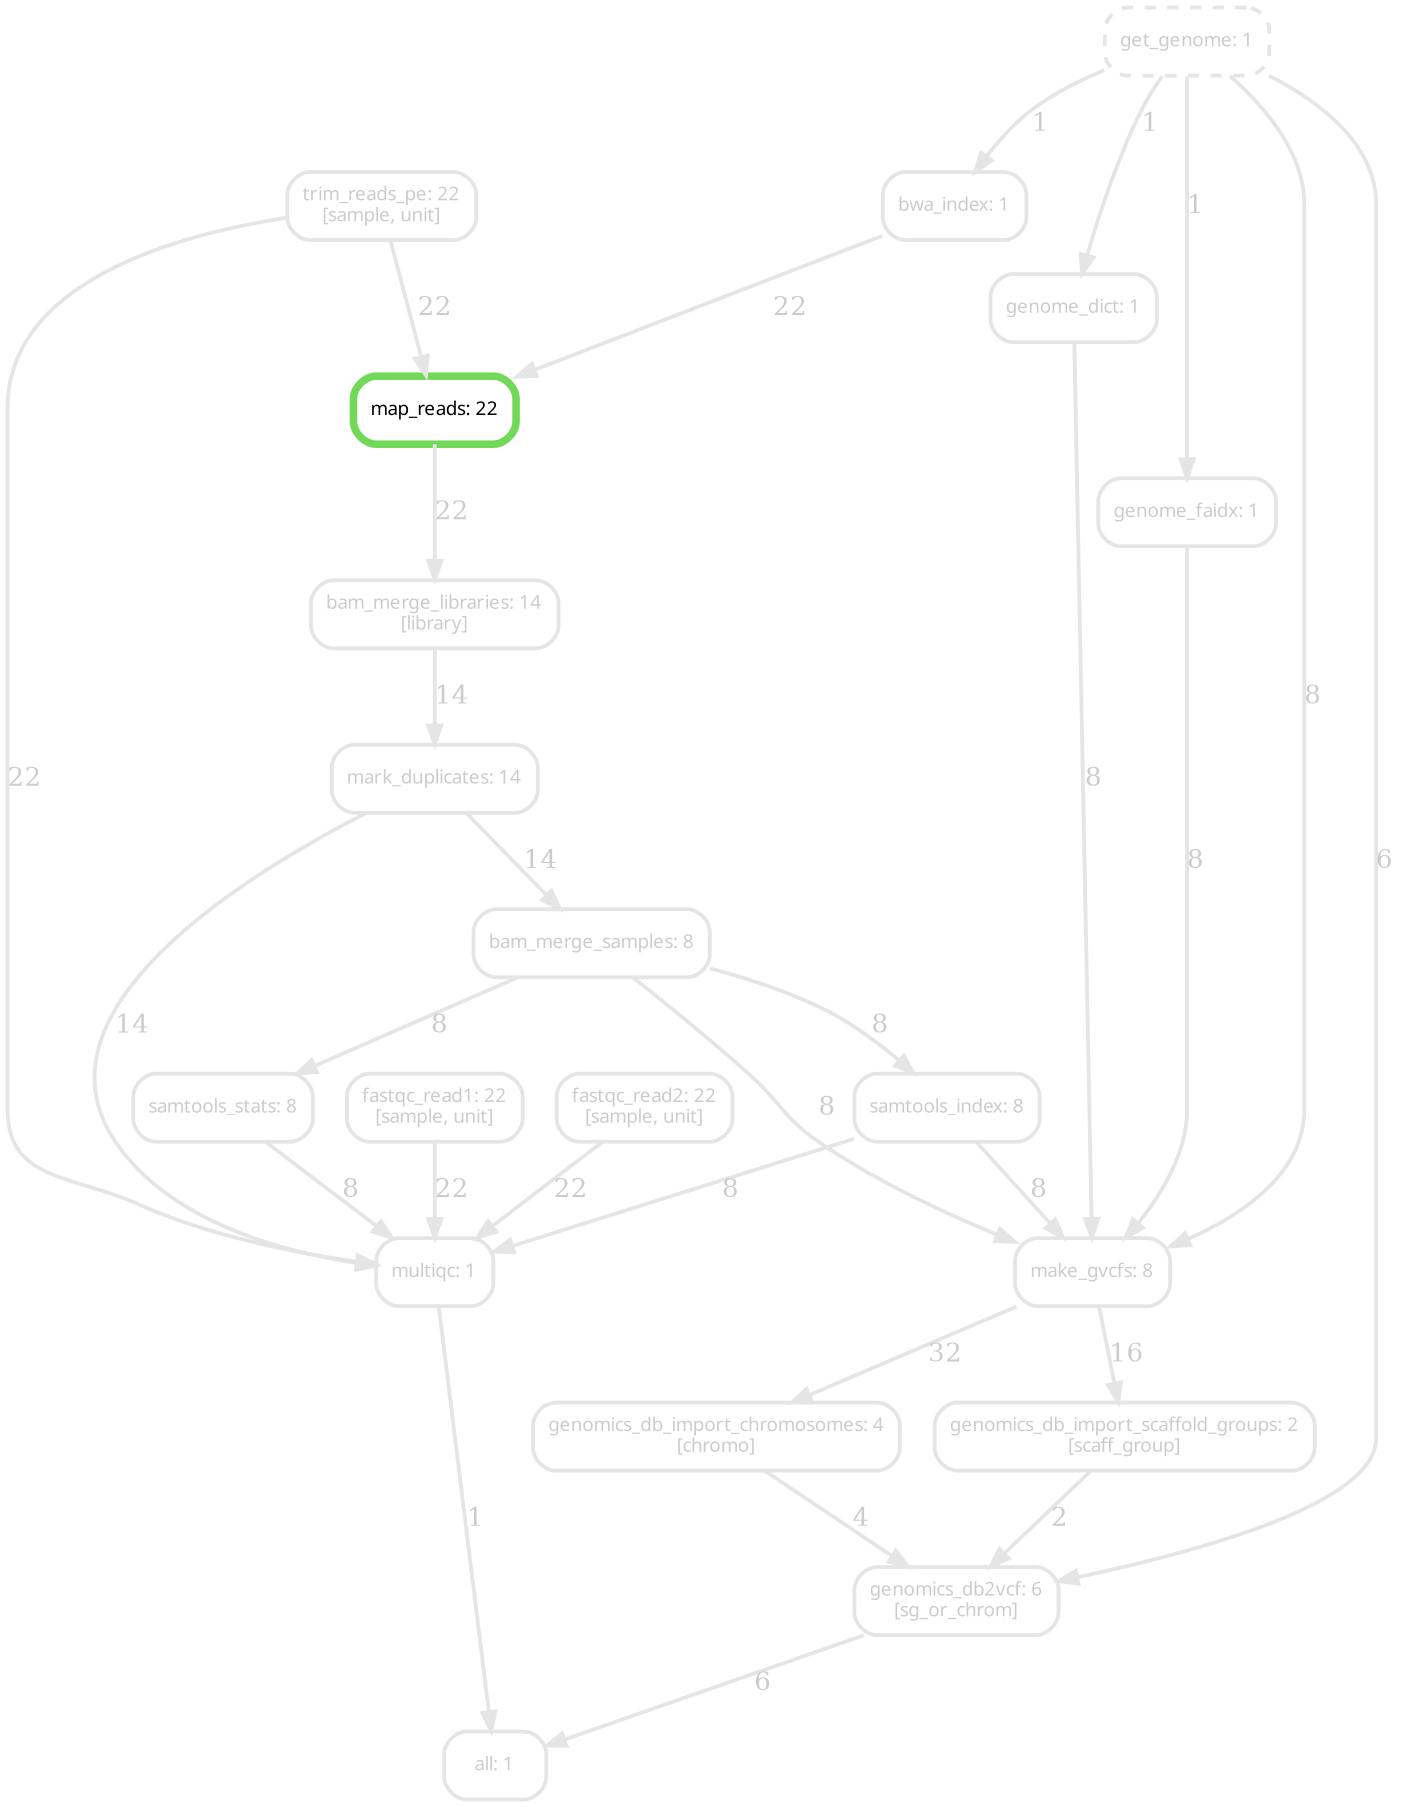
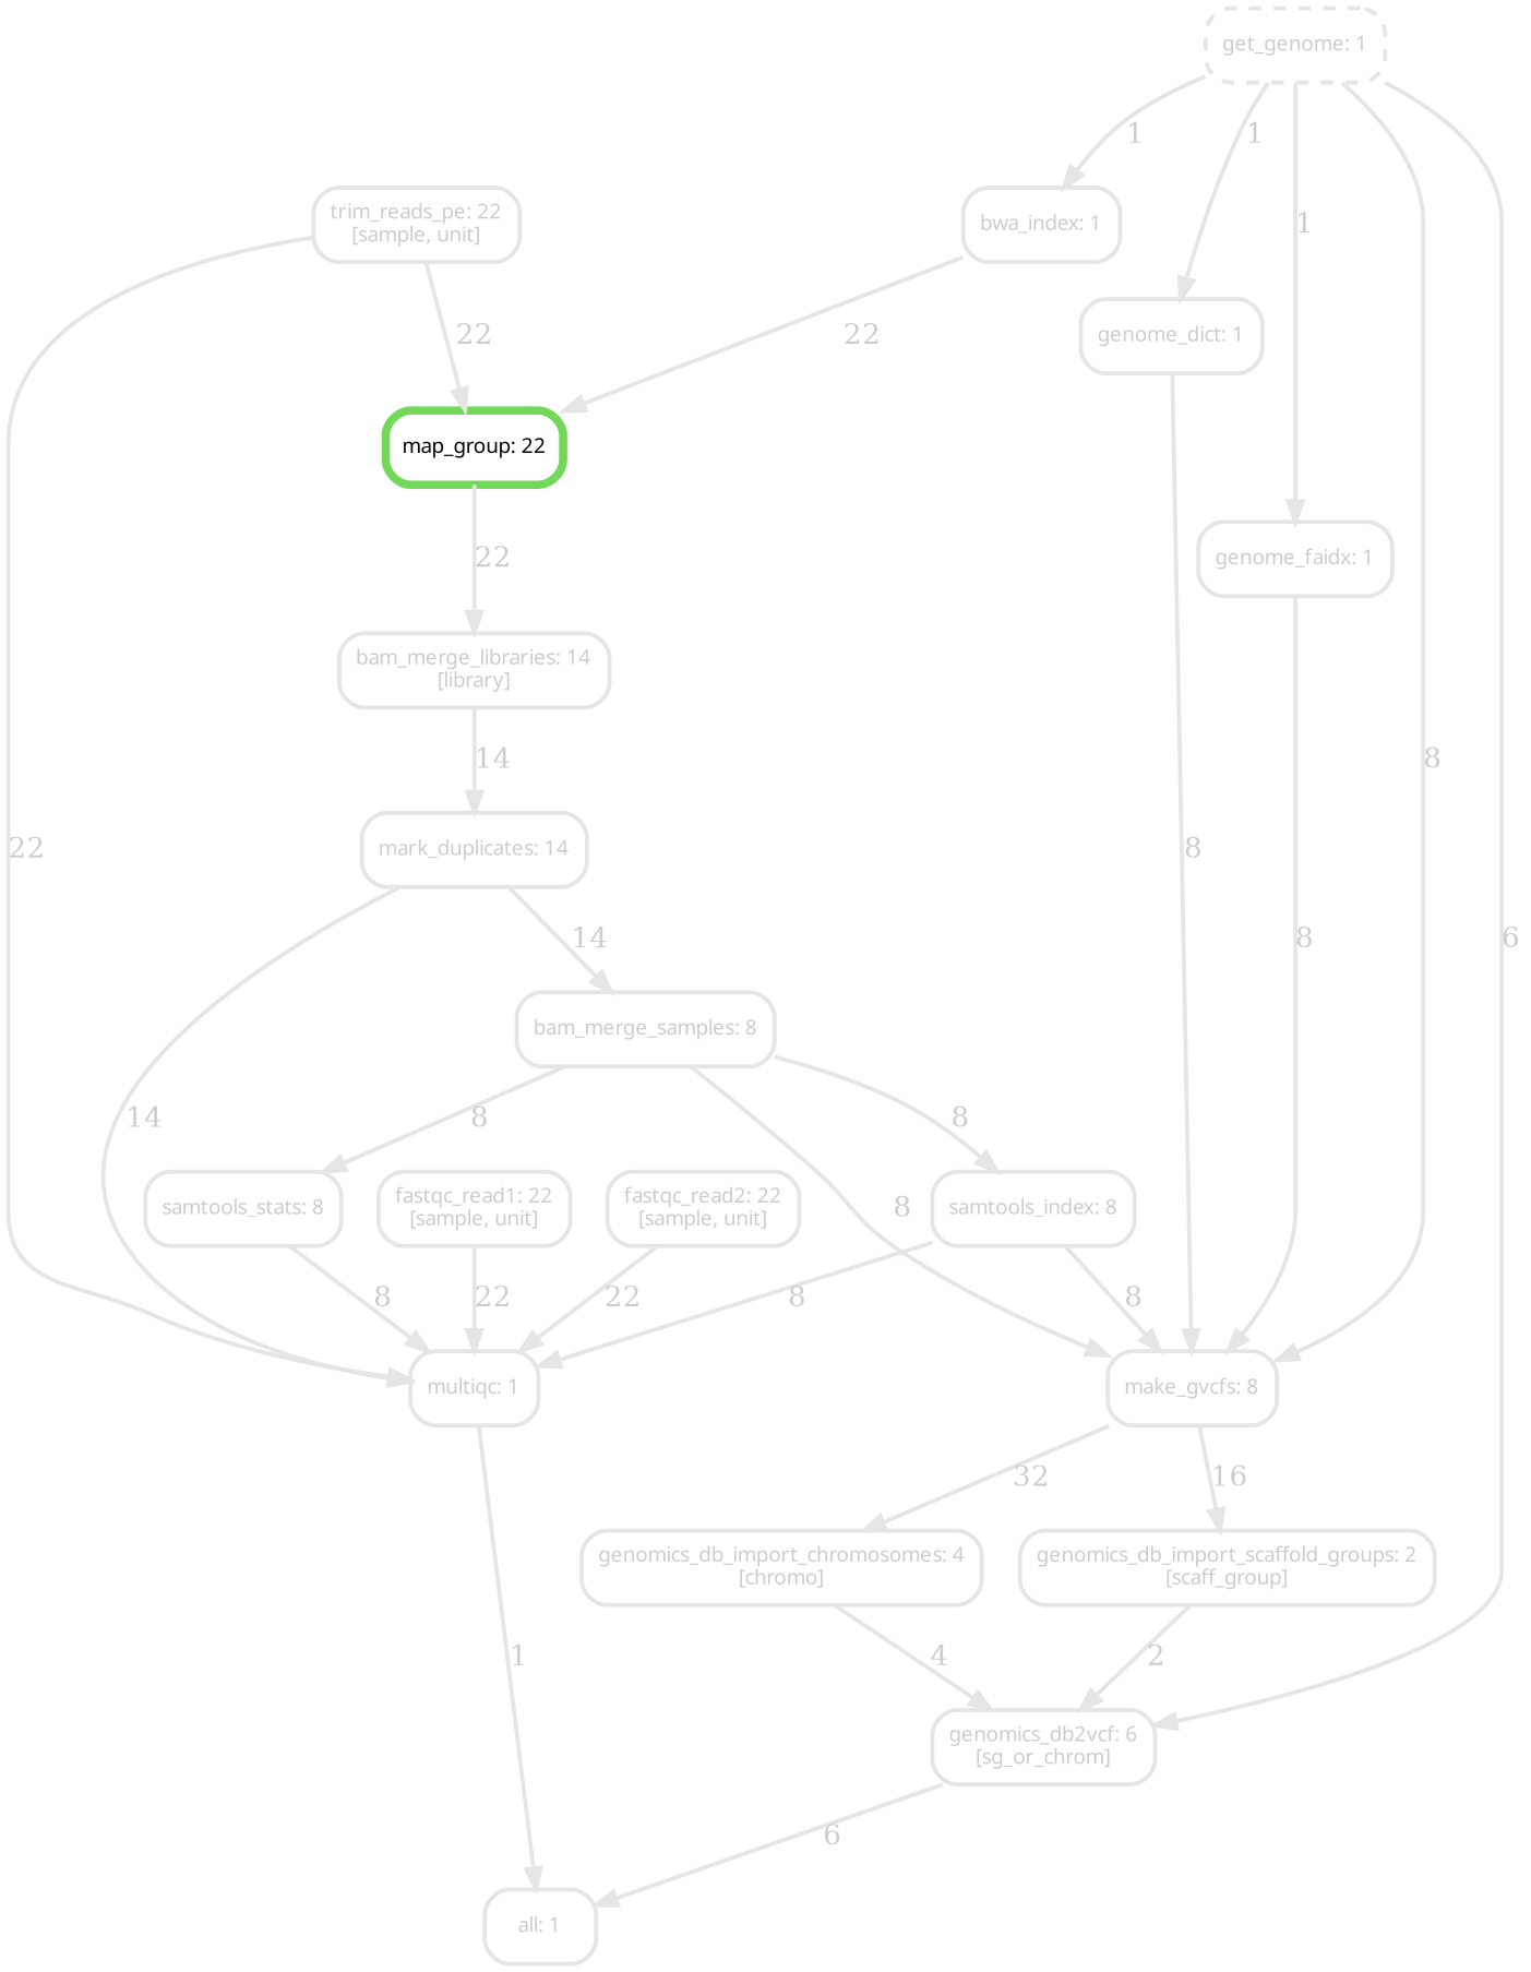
  digraph {
    bgcolor=white
    node [color=gray90 fontcolor=gray80 fontname=sans fontsize=10 penwidth=2 shape=box style=rounded]
    edge [color=gray90 fontcolor=gray80 penwidth=2]
    n1 [label="bam_merge_libraries: 14\n[library]"]
    n2 [label="mark_duplicates: 14"]
    n3 [label="bam_merge_samples: 8"]
    n4 [label="make_gvcfs: 8"]
    n5 [label="samtools_index: 8"]
    n6 [label="samtools_stats: 8"]
    n7 [label="bwa_index: 1"]
-   n8 [color="0.30 0.6 0.85" fontcolor=black label="map_reads: 22" penwidth=4]
+   n8 [color="0.30 0.6 0.85" fontcolor=black label="map_group: 22" penwidth=4]
    n9 [label="fastqc_read1: 22\n[sample, unit]"]
    n10 [label="multiqc: 1"]
    n11 [label="fastqc_read2: 22\n[sample, unit]"]
    n12 [label="genome_dict: 1"]
    n13 [label="genome_faidx: 1"]
    n14 [label="genomics_db_import_chromosomes: 4\n[chromo]"]
    n15 [label="genomics_db2vcf: 6\n[sg_or_chrom]"]
    n16 [label="genomics_db_import_scaffold_groups: 2\n[scaff_group]"]
    n17 [label="all: 1"]
    n18 [label="get_genome: 1" style="rounded,dashed"]
    n19 [label="trim_reads_pe: 22\n[sample, unit]"]
    n1 -> n2 [label=14]
    n2 -> n3 [label=14]
    n2 -> n10 [label=14]
    n3 -> n4 [label=8]
    n3 -> n5 [label=8]
    n3 -> n6 [label=8]
    n4 -> n14 [label=32]
    n4 -> n16 [label=16]
    n5 -> n4 [label=8]
    n5 -> n10 [label=8]
    n6 -> n10 [label=8]
    n7 -> n8 [label=22]
    n8 -> n1 [label=22]
    n9 -> n10 [label=22]
    n10 -> n17 [label=1]
    n11 -> n10 [label=22]
    n12 -> n4 [label=8]
    n13 -> n4 [label=8]
    n14 -> n15 [label=4]
    n15 -> n17 [label=6]
    n16 -> n15 [label=2]
    n18 -> n4 [label=8]
    n18 -> n7 [label=1]
    n18 -> n12 [label=1]
    n18 -> n13 [label=1]
    n18 -> n15 [label=6]
    n19 -> n8 [label=22]
    n19 -> n10 [label=22]
  }
